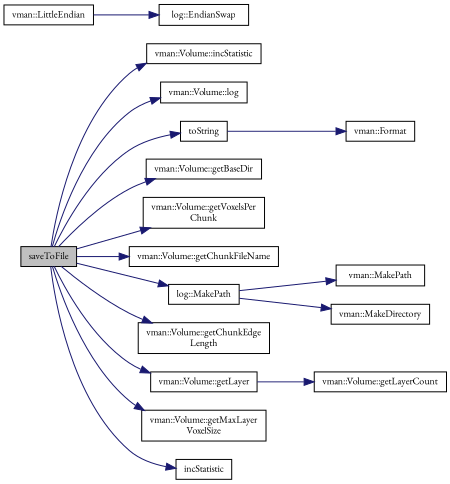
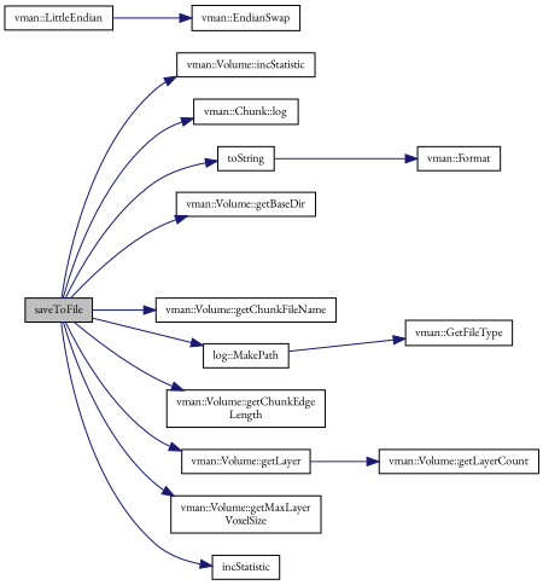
  digraph {
    fontname="EB Garamond"
    rankdir=LR
    node [color=black fontname="EB Garamond" fontsize=10 shape=record]
    edge [color=midnightblue fontname="EB Garamond" fontsize=10 labelfontname=Helvetica labelfontsize=10 style=solid]
    n1 [fillcolor=grey75 fontcolor=black height=0.2 label=saveToFile style=filled width=0.4]
    n2 [height=0.2 label="vman::Volume::incStatistic" width=0.4]
-   n3 [height=0.2 label="vman::Volume::log" width=0.4]
+   n3 [height=0.2 label="vman::Chunk::log" width=0.4]
    n4 [height=0.2 label=toString width=0.4]
    n5 [height=0.2 label="vman::Volume::getBaseDir" width=0.4]
-   n6 [height=0.2 label="vman::Volume::getVoxelsPer\lChunk" width=0.4]
    n7 [height=0.2 label="vman::Volume::getChunkFileName" width=0.4]
    n8 [height=0.2 label="log::MakePath" width=0.4]
    n9 [height=0.2 label="vman::Volume::getChunkEdge\lLength" width=0.4]
    n10 [height=0.2 label="vman::Volume::getLayer" width=0.4]
    n11 [height=0.2 label="vman::Volume::getMaxLayer\lVoxelSize" width=0.4]
    n12 [height=0.2 label=incStatistic width=0.4]
    n13 [height=0.2 label="vman::Format" width=0.4]
-   n14 [height=0.2 label="vman::MakePath" width=0.4]
-   n15 [height=0.2 label="vman::MakeDirectory" width=0.4]
+   n14 [height=0.2 label="vman::GetFileType" width=0.4]
    n16 [height=0.2 label="vman::LittleEndian" width=0.4]
-   n17 [height=0.2 label="log::EndianSwap" width=0.4]
+   n17 [height=0.2 label="vman::EndianSwap" width=0.4]
    n18 [height=0.2 label="vman::Volume::getLayerCount" width=0.4]
    n1 -> n2
    n1 -> n3
    n1 -> n4
    n1 -> n5
-   n1 -> n6
    n1 -> n7
    n1 -> n8
    n1 -> n9
    n1 -> n10
    n1 -> n11
    n1 -> n12
    n4 -> n13
    n8 -> n14
-   n8 -> n15
    n10 -> n18
    n16 -> n17
  }
